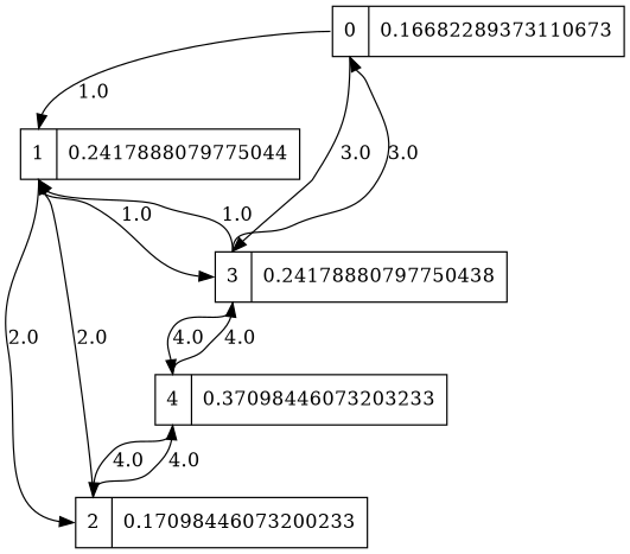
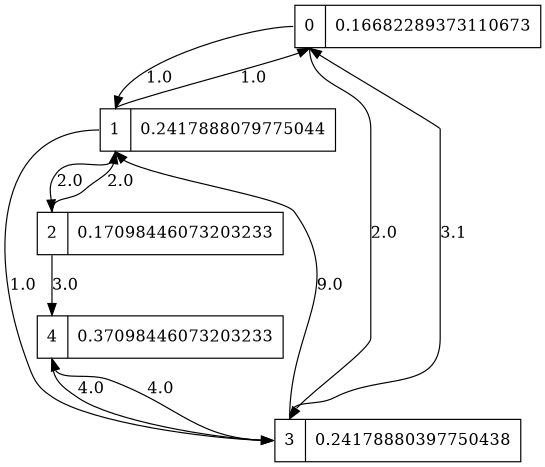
  digraph {
    node [fillcolor="blue:orange" shape=record]
    edge [headport=id tailport=id]
    n1 [label="<id> 0|0.16682289373110673"]
    n2 [label="<id> 1|0.2417888079775044"]
-   n3 [label="<id> 3|0.24178880797750438"]
-   n4 [label="<id> 2|0.17098446073200233"]
+   n3 [label="<id> 3|0.24178880397750438"]
+   n4 [label="<id> 2|0.17098446073203233"]
    n5 [label="<id> 4|0.37098446073203233"]
    n1 -> n2 [label=1.0]
-   n1 -> n3 [label=3.0]
+   n1 -> n3 [label=2.0]
+   n2 -> n1 [label=1.0]
    n2 -> n3 [label=1.0]
    n2 -> n4 [label=2.0]
-   n3 -> n1 [label=3.0]
-   n3 -> n2 [label=1.0]
+   n3 -> n1 [label=3.1]
+   n3 -> n2 [label=9.0]
    n3 -> n5 [label=4.0]
    n4 -> n2 [label=2.0]
-   n4 -> n5 [label=4.0]
+   n4 -> n5 [label=3.0]
    n5 -> n3 [label=4.0]
-   n5 -> n4 [label=4.0]
  }
